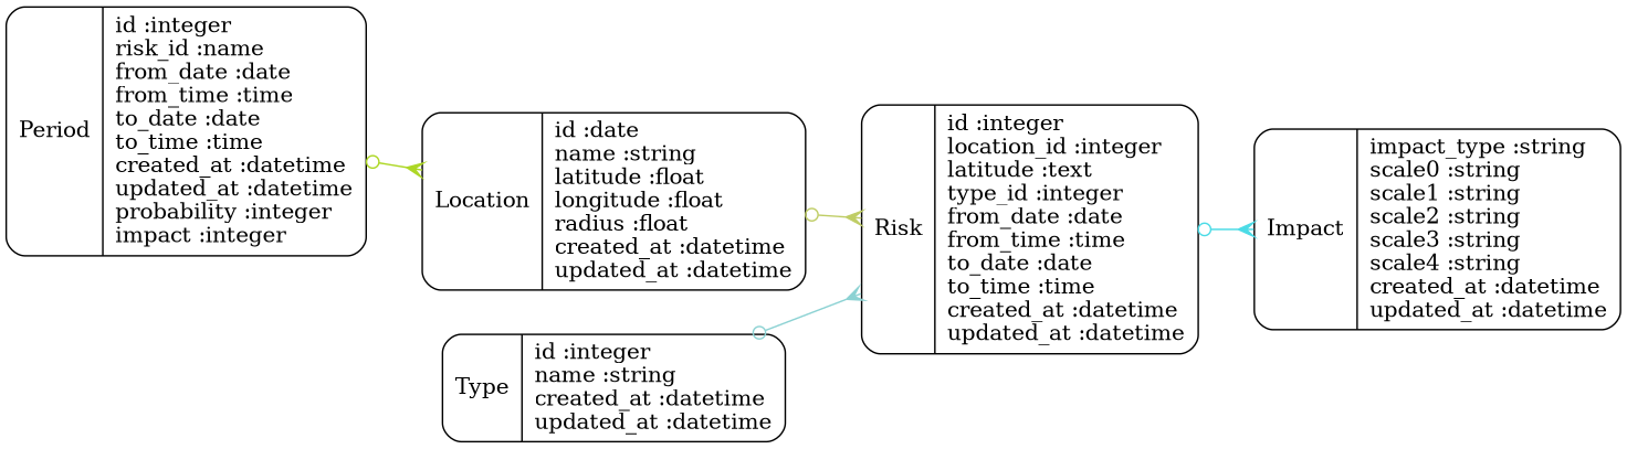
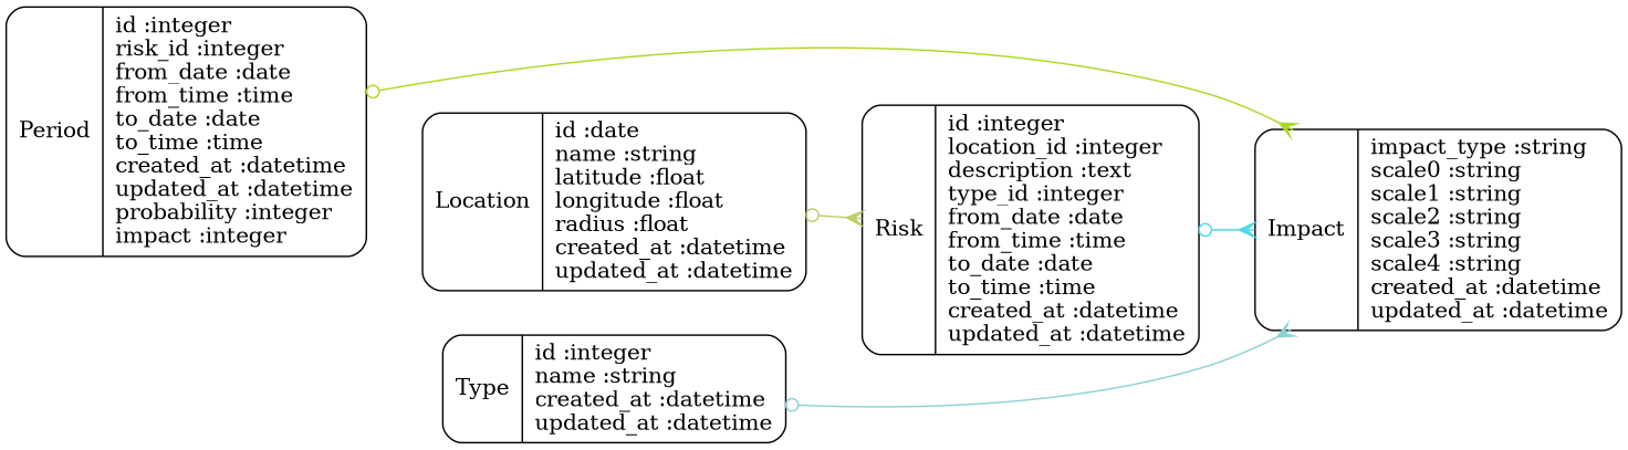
  digraph {
    rankdir=LR
    splines=true
    node [shape=Mrecord]
    edge [arrowhead=crow arrowtail=odot dir=both]
-   n1 [label="{Period|id :integer\lrisk_id :name\lfrom_date :date\lfrom_time :time\lto_date :date\lto_time :time\lcreated_at :datetime\lupdated_at :datetime\lprobability :integer\limpact :integer\l}"]
+   n1 [label="{Period|id :integer\lrisk_id :integer\lfrom_date :date\lfrom_time :time\lto_date :date\lto_time :time\lcreated_at :datetime\lupdated_at :datetime\lprobability :integer\limpact :integer\l}"]
    n2 [label="{Impact|impact_type :string\lscale0 :string\lscale1 :string\lscale2 :string\lscale3 :string\lscale4 :string\lcreated_at :datetime\lupdated_at :datetime\l}"]
    n3 [label="{Location|id :date\lname :string\llatitude :float\llongitude :float\lradius :float\lcreated_at :datetime\lupdated_at :datetime\l}"]
-   n4 [label="{Risk|id :integer\llocation_id :integer\llatitude :text\ltype_id :integer\lfrom_date :date\lfrom_time :time\lto_date :date\lto_time :time\lcreated_at :datetime\lupdated_at :datetime\l}"]
+   n4 [label="{Risk|id :integer\llocation_id :integer\ldescription :text\ltype_id :integer\lfrom_date :date\lfrom_time :time\lto_date :date\lto_time :time\lcreated_at :datetime\lupdated_at :datetime\l}"]
    n5 [label="{Type|id :integer\lname :string\lcreated_at :datetime\lupdated_at :datetime\l}"]
-   n1 -> n3 [color="#ADD725"]
+   n1 -> n2 [color="#ADD725"]
    n3 -> n4 [color="#BFCD65"]
    n4 -> n2 [color="#4BDBE6"]
-   n5 -> n4 [color="#8CD2D3"]
+   n5 -> n2 [color="#8CD2D3"]
  }
